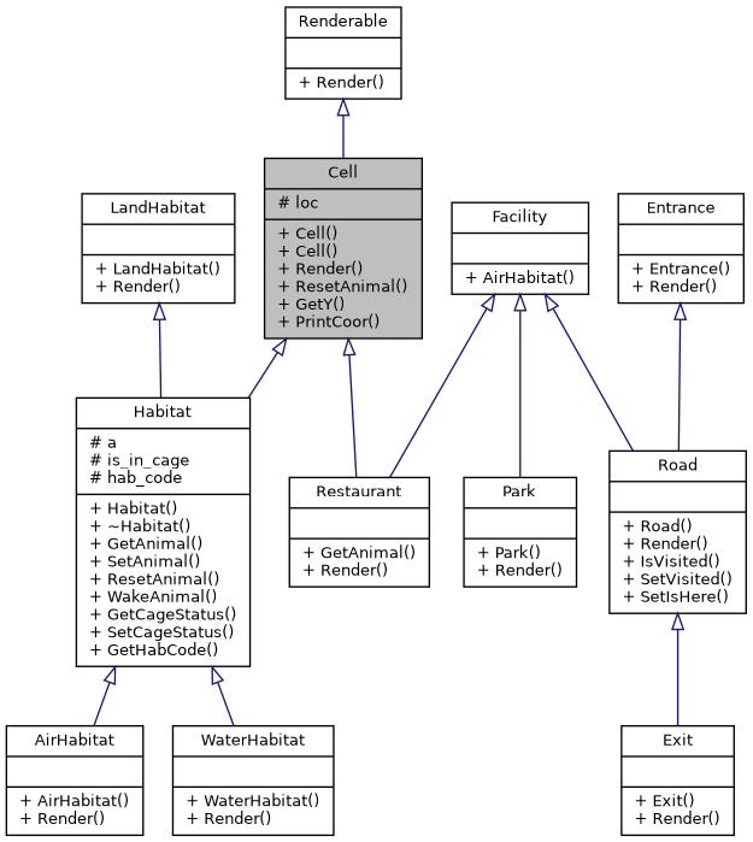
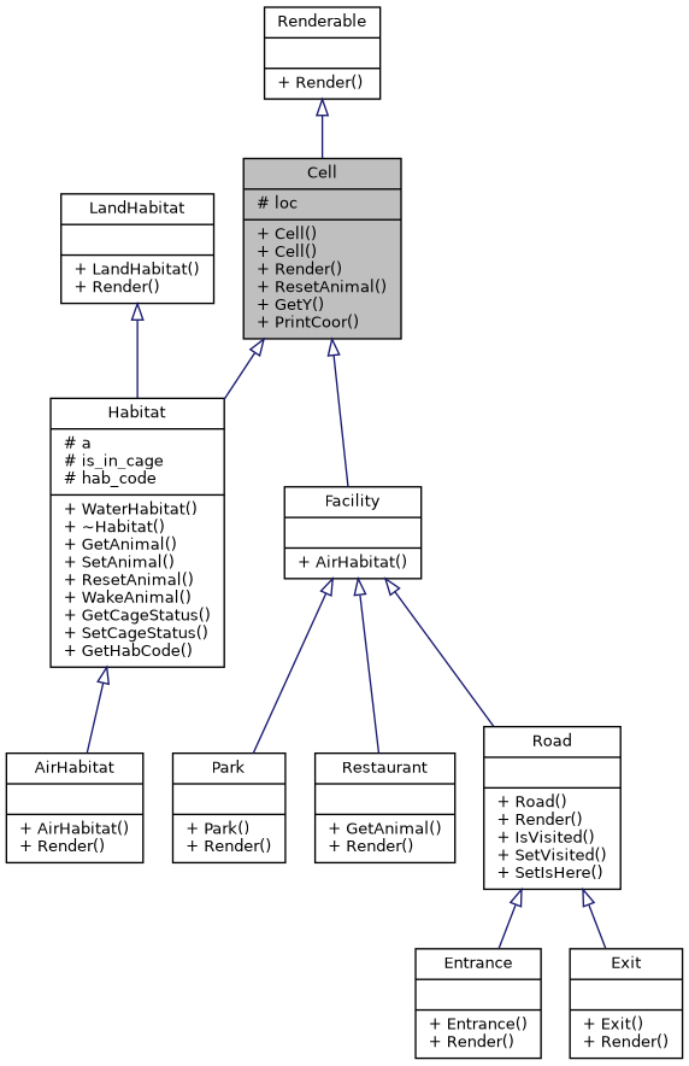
  digraph {
    node [color=black fillcolor=white fontname=Helvetica fontsize=10 shape=record style=filled]
    edge [arrowtail=onormal color=midnightblue dir=back fontname=Helvetica fontsize=10 labelfontname=Helvetica labelfontsize=10 style=solid]
    n1 [fillcolor=grey75 fontcolor=black height=0.2 label="{Cell\n|# loc\l|+ Cell()\l+ Cell()\l+ Render()\l+ ResetAnimal()\l+ GetY()\l+ PrintCoor()\l}" width=0.4]
    n2 [height=0.2 label="{Facility\n||+ AirHabitat()\l}" width=0.4]
-   n3 [height=0.2 label="{Habitat\n|# a\l# is_in_cage\l# hab_code\l|+ Habitat()\l+ ~Habitat()\l+ GetAnimal()\l+ SetAnimal()\l+ ResetAnimal()\l+ WakeAnimal()\l+ GetCageStatus()\l+ SetCageStatus()\l+ GetHabCode()\l}" width=0.4]
+   n3 [height=0.2 label="{Habitat\n|# a\l# is_in_cage\l# hab_code\l|+ WaterHabitat()\l+ ~Habitat()\l+ GetAnimal()\l+ SetAnimal()\l+ ResetAnimal()\l+ WakeAnimal()\l+ GetCageStatus()\l+ SetCageStatus()\l+ GetHabCode()\l}" width=0.4]
    n4 [height=0.2 label="{Park\n||+ Park()\l+ Render()\l}" width=0.4]
    n5 [height=0.2 label="{Restaurant\n||+ GetAnimal()\l+ Render()\l}" width=0.4]
    n6 [height=0.2 label="{Road\n||+ Road()\l+ Render()\l+ IsVisited()\l+ SetVisited()\l+ SetIsHere()\l}" width=0.4]
    n7 [height=0.2 label="{AirHabitat\n||+ AirHabitat()\l+ Render()\l}" width=0.4]
-   n8 [height=0.2 label="{WaterHabitat\n||+ WaterHabitat()\l+ Render()\l}" width=0.4]
    n9 [height=0.2 label="{Renderable\n||+ Render()\l}" width=0.4]
    n10 [height=0.2 label="{Entrance\n||+ Entrance()\l+ Render()\l}" width=0.4]
    n11 [height=0.2 label="{Exit\n||+ Exit()\l+ Render()\l}" width=0.4]
    n12 [height=0.2 label="{LandHabitat\n||+ LandHabitat()\l+ Render()\l}" width=0.4]
-   n1 -> n5
+   n1 -> n2
    n1 -> n3
    n2 -> n4
    n2 -> n5
    n2 -> n6
    n3 -> n7
-   n3 -> n8
-   n10 -> n6
+   n6 -> n10
    n6 -> n11
    n9 -> n1
    n12 -> n3
  }
